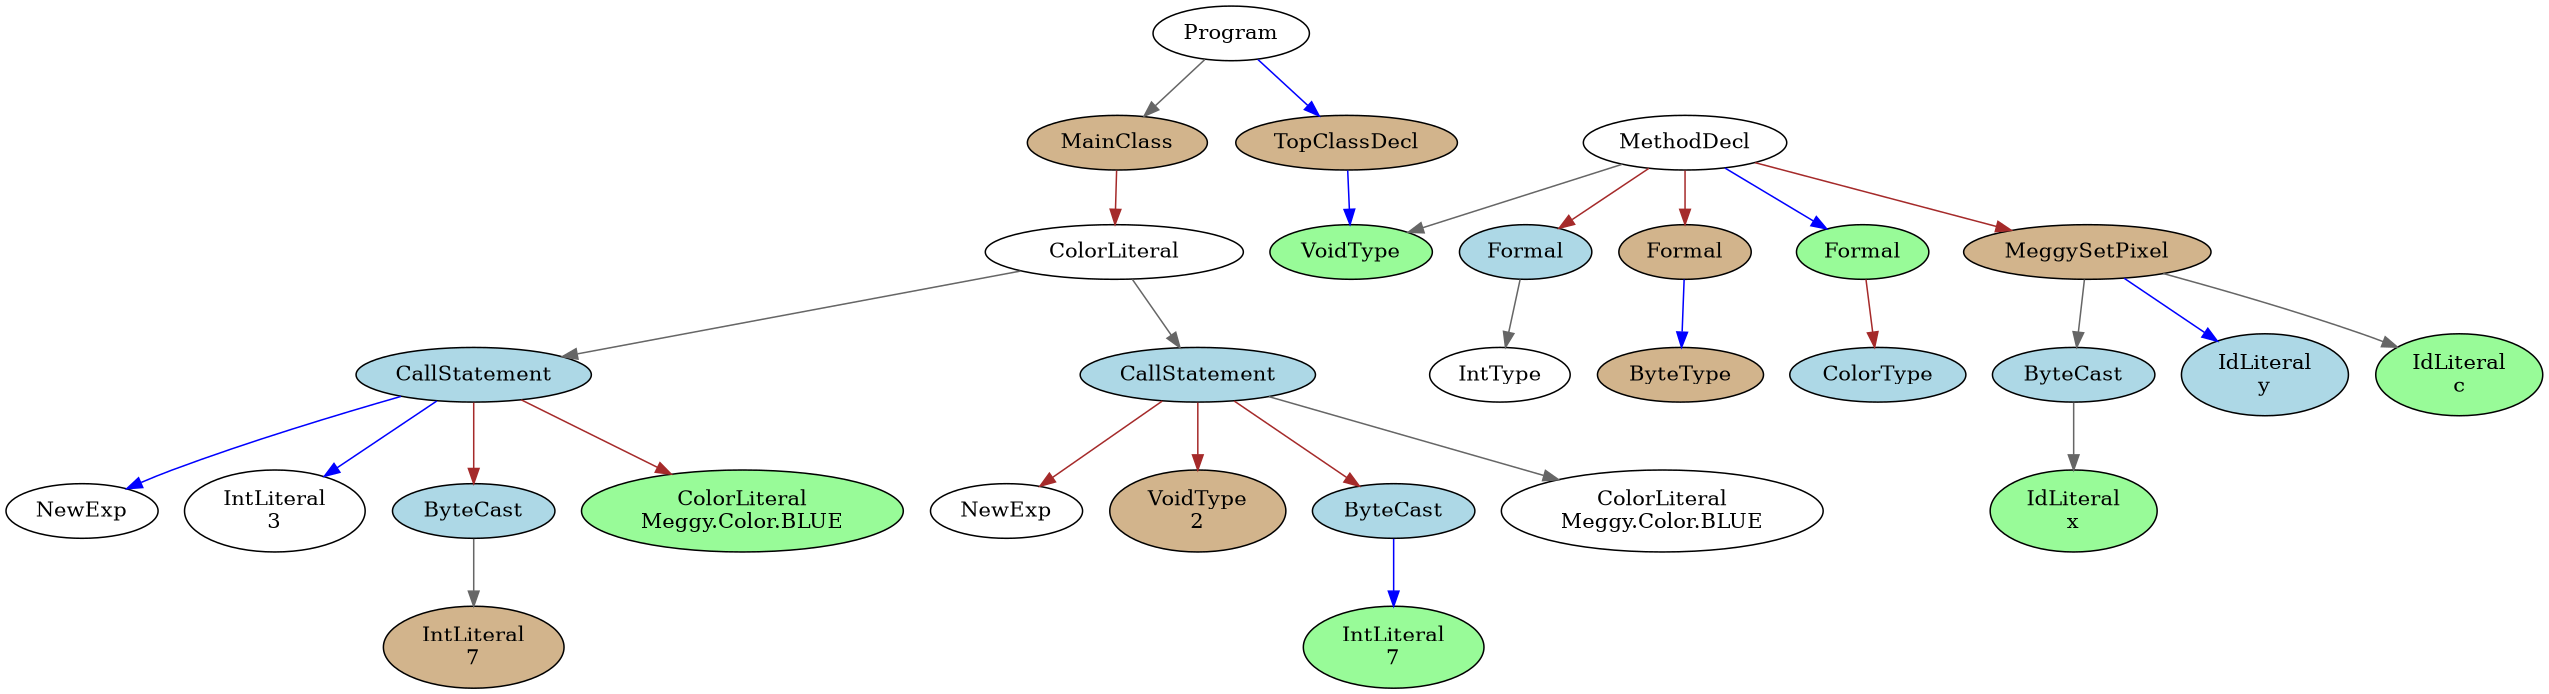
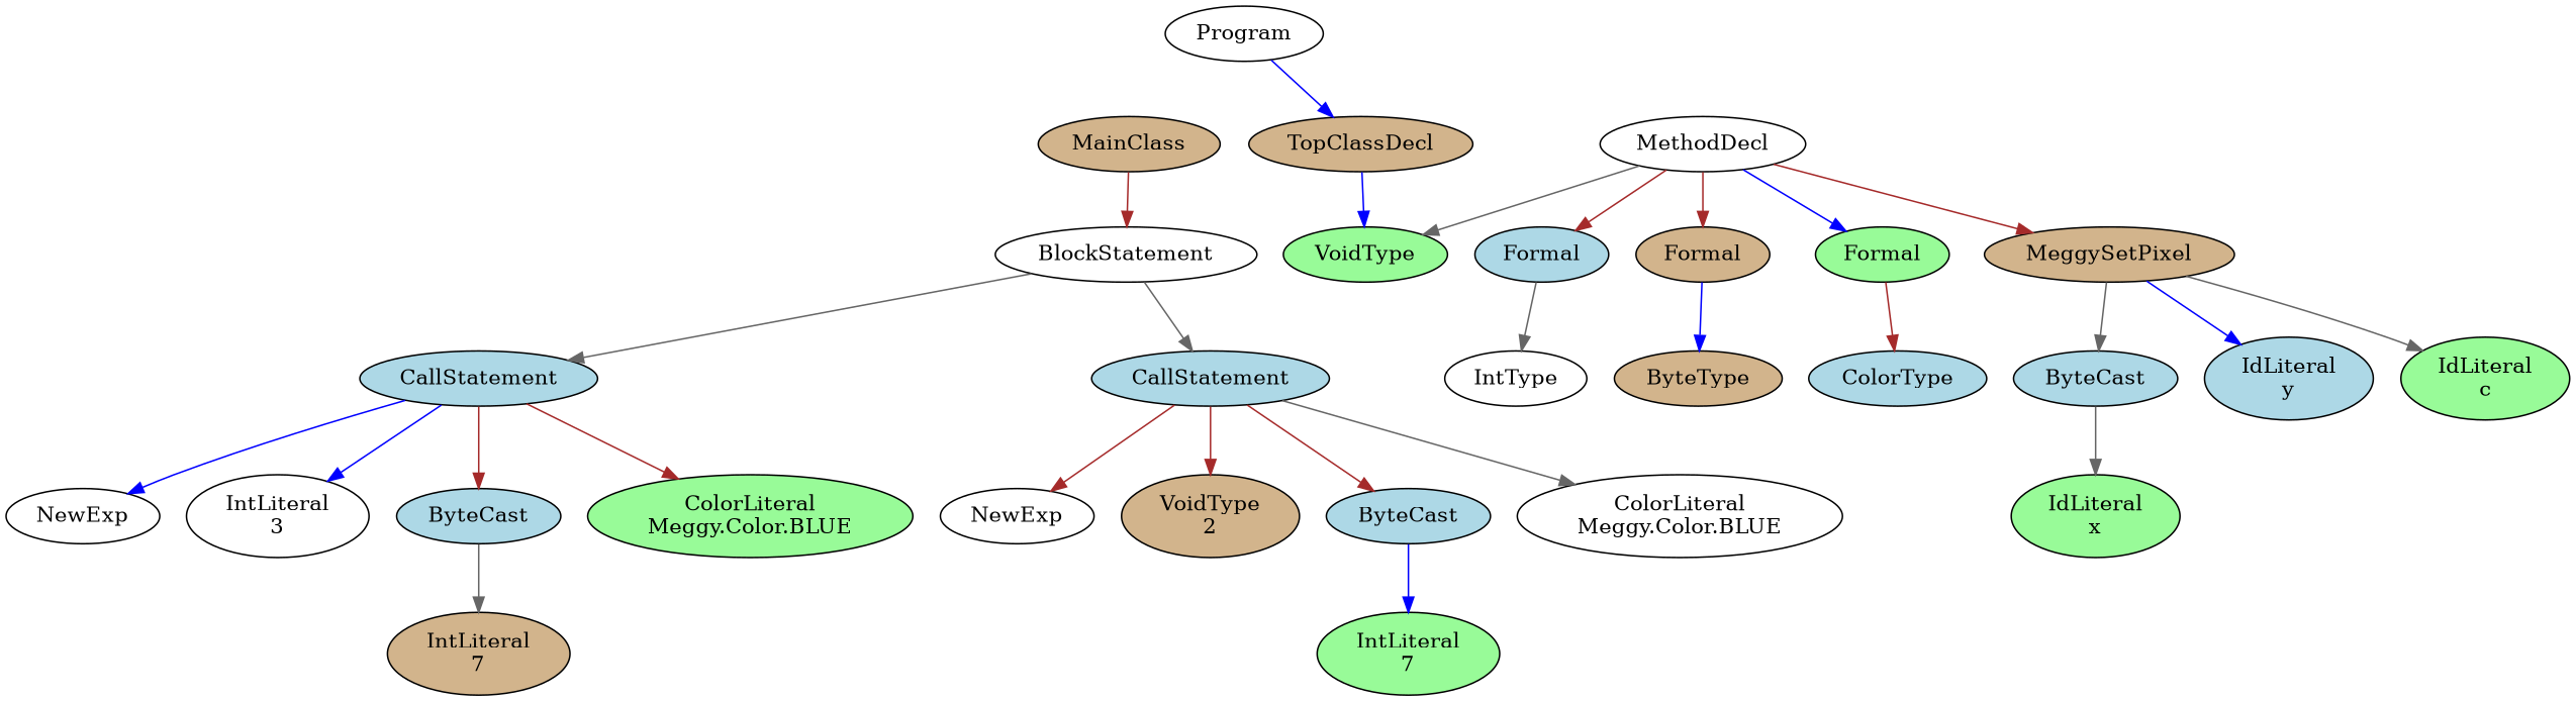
  digraph {
    node [fillcolor=white style=filled]
    edge [color=gray40]
    n1 [label=Program]
    n2 [fillcolor=tan label=MainClass]
    n3 [fillcolor=tan label=TopClassDecl]
-   n4 [label=ColorLiteral]
+   n4 [label=BlockStatement]
    n5 [fillcolor=palegreen label=VoidType]
    n6 [fillcolor=lightblue label=CallStatement]
    n7 [fillcolor=lightblue label=CallStatement]
    n8 [label=NewExp]
    n9 [label="IntLiteral\n3"]
    n10 [fillcolor=lightblue label=ByteCast]
    n11 [fillcolor=palegreen label="ColorLiteral\nMeggy.Color.BLUE"]
    n12 [label=NewExp]
    n13 [fillcolor=tan label="VoidType\n2"]
    n14 [fillcolor=lightblue label=ByteCast]
    n15 [label="ColorLiteral\nMeggy.Color.BLUE"]
    n16 [fillcolor=tan label="IntLiteral\n7"]
    n17 [fillcolor=palegreen label="IntLiteral\n7"]
    n18 [label=MethodDecl]
    n19 [fillcolor=lightblue label=Formal]
    n20 [fillcolor=tan label=Formal]
    n21 [fillcolor=palegreen label=Formal]
    n22 [fillcolor=tan label=MeggySetPixel]
    n23 [label=IntType]
    n24 [fillcolor=tan label=ByteType]
    n25 [fillcolor=lightblue label=ColorType]
    n26 [fillcolor=lightblue label=ByteCast]
    n27 [fillcolor=lightblue label="IdLiteral\ny"]
    n28 [fillcolor=palegreen label="IdLiteral\nc"]
    n29 [fillcolor=palegreen label="IdLiteral\nx"]
-   n1 -> n2
    n1 -> n3 [color=blue]
    n2 -> n4 [color=brown]
    n3 -> n5 [color=blue]
    n4 -> n6
    n4 -> n7
    n6 -> n8 [color=blue]
    n6 -> n9 [color=blue]
    n6 -> n10 [color=brown]
    n6 -> n11 [color=brown]
    n7 -> n12 [color=brown]
    n7 -> n13 [color=brown]
    n7 -> n14 [color=brown]
    n7 -> n15
    n10 -> n16
    n14 -> n17 [color=blue]
    n18 -> n5
    n18 -> n19 [color=brown]
    n18 -> n20 [color=brown]
    n18 -> n21 [color=blue]
    n18 -> n22 [color=brown]
    n19 -> n23
    n20 -> n24 [color=blue]
    n21 -> n25 [color=brown]
    n22 -> n26
    n22 -> n27 [color=blue]
    n22 -> n28
    n26 -> n29
  }
